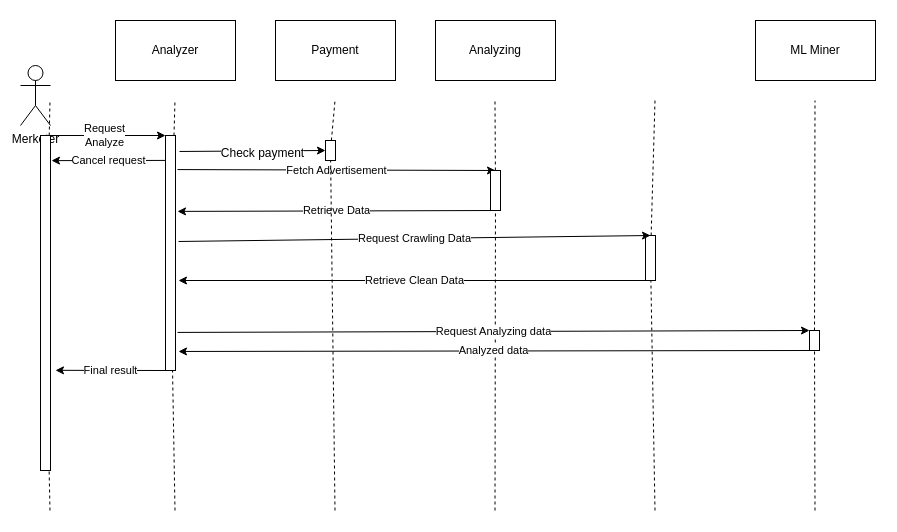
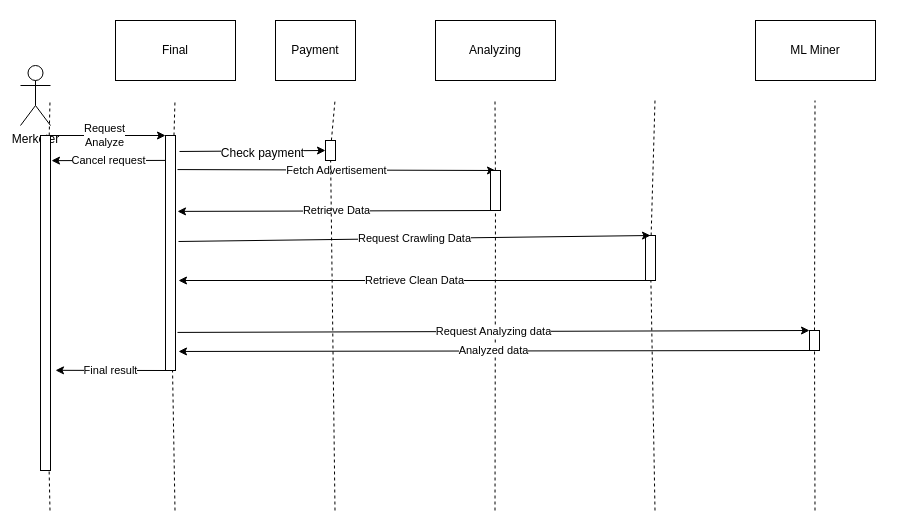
  <mxCell id="0" />
  <mxCell id="1" parent="0" />
  <mxCell id="2" value="Merketer" style="shape=umlActor;verticalLabelPosition=bottom;labelBackgroundColor=#ffffff;verticalAlign=top;html=1;outlineConnect=0;" parent="1" vertex="1"><mxGeometry x="20" y="65" width="30" height="60" as="geometry" /></mxCell>
  <mxCell id="3" value="" style="endArrow=none;dashed=1;html=1;" parent="1" source="4" edge="1"><mxGeometry width="50" height="50" relative="1" as="geometry"><mxPoint x="49.5" y="510" as="sourcePoint" /><mxPoint x="49.5" y="100" as="targetPoint" /></mxGeometry></mxCell>
  <mxCell id="4" value="" style="rounded=0;whiteSpace=wrap;html=1;" parent="1" vertex="1"><mxGeometry x="40" y="135" width="10" height="335" as="geometry" /></mxCell>
  <mxCell id="5" value="" style="endArrow=none;dashed=1;html=1;" parent="1" target="4" edge="1"><mxGeometry width="50" height="50" relative="1" as="geometry"><mxPoint x="49.5" y="510" as="sourcePoint" /><mxPoint x="49.5" y="100" as="targetPoint" /></mxGeometry></mxCell>
- <mxCell id="6" value="Analyzer" style="rounded=0;whiteSpace=wrap;html=1;" parent="1" vertex="1"><mxGeometry x="115" y="20" width="120" height="60" as="geometry" /></mxCell>
+ <mxCell id="6" value="Final" style="rounded=0;whiteSpace=wrap;html=1;" parent="1" vertex="1"><mxGeometry x="115" y="20" width="120" height="60" as="geometry" /></mxCell>
  <mxCell id="7" value="" style="endArrow=none;dashed=1;html=1;" parent="1" source="9" edge="1"><mxGeometry width="50" height="50" relative="1" as="geometry"><mxPoint x="174.5" y="510" as="sourcePoint" /><mxPoint x="174.5" y="100" as="targetPoint" /></mxGeometry></mxCell>
  <mxCell id="8" value="&lt;div&gt;Request&lt;/div&gt;&lt;div&gt;Analyze&lt;br&gt;&lt;/div&gt;" style="endArrow=classic;html=1;exitX=0.25;exitY=0;exitDx=0;exitDy=0;entryX=0;entryY=0;entryDx=0;entryDy=0;" parent="1" source="4" target="9" edge="1"><mxGeometry x="-0.002" width="50" height="50" relative="1" as="geometry"><mxPoint x="275" y="160" as="sourcePoint" /><mxPoint x="335" y="135" as="targetPoint" /><mxPoint as="offset" /></mxGeometry></mxCell>
  <mxCell id="9" value="" style="rounded=0;whiteSpace=wrap;html=1;" parent="1" vertex="1"><mxGeometry x="165" y="135" width="10" height="235" as="geometry" /></mxCell>
  <mxCell id="10" value="" style="endArrow=none;dashed=1;html=1;" parent="1" target="9" edge="1"><mxGeometry width="50" height="50" relative="1" as="geometry"><mxPoint x="174.5" y="510" as="sourcePoint" /><mxPoint x="174.5" y="100" as="targetPoint" /></mxGeometry></mxCell>
  <mxCell id="11" value="Fetch Advertisement" style="endArrow=classic;html=1;exitX=1.2;exitY=0.145;exitDx=0;exitDy=0;entryX=0.5;entryY=0;entryDx=0;entryDy=0;exitPerimeter=0;" parent="1" source="9" target="14" edge="1"><mxGeometry width="50" height="50" relative="1" as="geometry"><mxPoint x="385" y="200" as="sourcePoint" /><mxPoint x="495" y="160" as="targetPoint" /></mxGeometry></mxCell>
  <mxCell id="12" value="Analyzing" style="rounded=0;whiteSpace=wrap;html=1;" parent="1" vertex="1"><mxGeometry x="435" y="20" width="120" height="60" as="geometry" /></mxCell>
  <mxCell id="13" value="" style="endArrow=none;dashed=1;html=1;" parent="1" source="14" edge="1"><mxGeometry width="50" height="50" relative="1" as="geometry"><mxPoint x="494.5" y="510" as="sourcePoint" /><mxPoint x="494.5" y="100" as="targetPoint" /></mxGeometry></mxCell>
  <mxCell id="14" value="" style="rounded=0;whiteSpace=wrap;html=1;" parent="1" vertex="1"><mxGeometry x="490" y="170" width="10" height="40" as="geometry" /></mxCell>
  <mxCell id="15" value="" style="endArrow=none;dashed=1;html=1;" parent="1" target="14" edge="1"><mxGeometry width="50" height="50" relative="1" as="geometry"><mxPoint x="494.5" y="510" as="sourcePoint" /><mxPoint x="494.5" y="100" as="targetPoint" /></mxGeometry></mxCell>
  <mxCell id="16" value="Retrieve Data" style="endArrow=classic;html=1;exitX=0.5;exitY=1;exitDx=0;exitDy=0;entryX=1.2;entryY=0.323;entryDx=0;entryDy=0;entryPerimeter=0;" parent="1" source="14" target="9" edge="1"><mxGeometry width="50" height="50" relative="1" as="geometry"><mxPoint x="365" y="280" as="sourcePoint" /><mxPoint x="415" y="230" as="targetPoint" /></mxGeometry></mxCell>
  <mxCell id="17" value="" style="endArrow=none;dashed=1;html=1;" parent="1" source="18" edge="1"><mxGeometry width="50" height="50" relative="1" as="geometry"><mxPoint x="654.5" y="510" as="sourcePoint" /><mxPoint x="654.5" y="100" as="targetPoint" /></mxGeometry></mxCell>
  <mxCell id="18" value="" style="rounded=0;whiteSpace=wrap;html=1;" parent="1" vertex="1"><mxGeometry x="645" y="235" width="10" height="45" as="geometry" /></mxCell>
  <mxCell id="19" value="" style="endArrow=none;dashed=1;html=1;" parent="1" target="18" edge="1"><mxGeometry width="50" height="50" relative="1" as="geometry"><mxPoint x="654.5" y="510" as="sourcePoint" /><mxPoint x="654.5" y="100" as="targetPoint" /></mxGeometry></mxCell>
  <mxCell id="20" value="Request Crawling Data" style="endArrow=classic;html=1;entryX=0.5;entryY=0;entryDx=0;entryDy=0;exitX=1.3;exitY=0.451;exitDx=0;exitDy=0;exitPerimeter=0;" parent="1" source="9" target="18" edge="1"><mxGeometry width="50" height="50" relative="1" as="geometry"><mxPoint x="425" y="300" as="sourcePoint" /><mxPoint x="475" y="250" as="targetPoint" /></mxGeometry></mxCell>
  <mxCell id="21" value="Retrieve Clean Data" style="endArrow=classic;html=1;exitX=0.5;exitY=1;exitDx=0;exitDy=0;entryX=1.3;entryY=0.617;entryDx=0;entryDy=0;entryPerimeter=0;" parent="1" source="18" target="9" edge="1"><mxGeometry width="50" height="50" relative="1" as="geometry"><mxPoint x="405" y="320" as="sourcePoint" /><mxPoint x="455" y="270" as="targetPoint" /></mxGeometry></mxCell>
  <mxCell id="22" value="ML Miner" style="rounded=0;whiteSpace=wrap;html=1;" parent="1" vertex="1"><mxGeometry x="755" y="20" width="120" height="60" as="geometry" /></mxCell>
  <mxCell id="23" value="" style="endArrow=none;dashed=1;html=1;" parent="1" source="25" edge="1"><mxGeometry width="50" height="50" relative="1" as="geometry"><mxPoint x="814.5" y="510" as="sourcePoint" /><mxPoint x="814.5" y="100" as="targetPoint" /></mxGeometry></mxCell>
  <mxCell id="24" value="Request Analyzing data" style="endArrow=classic;html=1;entryX=0;entryY=0;entryDx=0;entryDy=0;exitX=1.2;exitY=0.838;exitDx=0;exitDy=0;exitPerimeter=0;" parent="1" source="9" target="25" edge="1"><mxGeometry width="50" height="50" relative="1" as="geometry"><mxPoint x="345" y="331.915" as="sourcePoint" /><mxPoint x="489" y="335" as="targetPoint" /></mxGeometry></mxCell>
  <mxCell id="25" value="" style="rounded=0;whiteSpace=wrap;html=1;" parent="1" vertex="1"><mxGeometry x="809" y="330" width="10" height="20" as="geometry" /></mxCell>
  <mxCell id="26" value="" style="endArrow=none;dashed=1;html=1;" parent="1" target="25" edge="1"><mxGeometry width="50" height="50" relative="1" as="geometry"><mxPoint x="814.5" y="510" as="sourcePoint" /><mxPoint x="814.5" y="100" as="targetPoint" /></mxGeometry></mxCell>
  <mxCell id="27" value="Analyzed data" style="endArrow=classic;html=1;exitX=0;exitY=1;exitDx=0;exitDy=0;entryX=1.3;entryY=0.919;entryDx=0;entryDy=0;entryPerimeter=0;" parent="1" source="25" target="9" edge="1"><mxGeometry width="50" height="50" relative="1" as="geometry"><mxPoint x="555" y="460" as="sourcePoint" /><mxPoint x="415" y="370" as="targetPoint" /></mxGeometry></mxCell>
  <mxCell id="28" value="Final result" style="endArrow=classic;html=1;exitX=0;exitY=1;exitDx=0;exitDy=0;entryX=1.5;entryY=0.701;entryDx=0;entryDy=0;entryPerimeter=0;" parent="1" source="9" target="4" edge="1"><mxGeometry width="50" height="50" relative="1" as="geometry"><mxPoint x="205" y="580" as="sourcePoint" /><mxPoint x="255" y="530" as="targetPoint" /></mxGeometry></mxCell>
  <mxCell id="29" value="" style="endArrow=classic;html=1;exitX=1.4;exitY=0.068;exitDx=0;exitDy=0;exitPerimeter=0;" parent="1" source="9" edge="1"><mxGeometry width="50" height="50" relative="1" as="geometry"><mxPoint x="205" y="140" as="sourcePoint" /><mxPoint x="325" y="150" as="targetPoint" /></mxGeometry></mxCell>
  <mxCell id="30" value="Check payment" style="text;html=1;align=center;verticalAlign=middle;resizable=0;points=[];;labelBackgroundColor=#ffffff;" parent="29" vertex="1" connectable="0"><mxGeometry x="0.123" y="-2" relative="1" as="geometry"><mxPoint as="offset" /></mxGeometry></mxCell>
- <mxCell id="31" value="Payment" style="rounded=0;whiteSpace=wrap;html=1;" parent="1" vertex="1"><mxGeometry x="275" y="20" width="120" height="60" as="geometry" /></mxCell>
+ <mxCell id="31" value="Payment" style="rounded=0;whiteSpace=wrap;html=1;" parent="1" vertex="1"><mxGeometry x="275" y="20" width="80" height="60" as="geometry" /></mxCell>
  <mxCell id="32" value="" style="endArrow=none;dashed=1;html=1;" parent="1" source="33" edge="1"><mxGeometry width="50" height="50" relative="1" as="geometry"><mxPoint x="334.5" y="510" as="sourcePoint" /><mxPoint x="334.5" y="100" as="targetPoint" /></mxGeometry></mxCell>
  <mxCell id="33" value="" style="rounded=0;whiteSpace=wrap;html=1;" parent="1" vertex="1"><mxGeometry x="325" y="140" width="10" height="20" as="geometry" /></mxCell>
  <mxCell id="34" value="" style="endArrow=none;dashed=1;html=1;" parent="1" target="33" edge="1"><mxGeometry width="50" height="50" relative="1" as="geometry"><mxPoint x="334.5" y="510" as="sourcePoint" /><mxPoint x="334.5" y="100" as="targetPoint" /></mxGeometry></mxCell>
  <mxCell id="35" value="Cancel request" style="endArrow=classic;html=1;exitX=0;exitY=0.106;exitDx=0;exitDy=0;exitPerimeter=0;entryX=1.1;entryY=0.075;entryDx=0;entryDy=0;entryPerimeter=0;" parent="1" source="9" target="4" edge="1"><mxGeometry width="50" height="50" relative="1" as="geometry"><mxPoint x="95" y="220" as="sourcePoint" /><mxPoint x="65" y="160" as="targetPoint" /></mxGeometry></mxCell>
